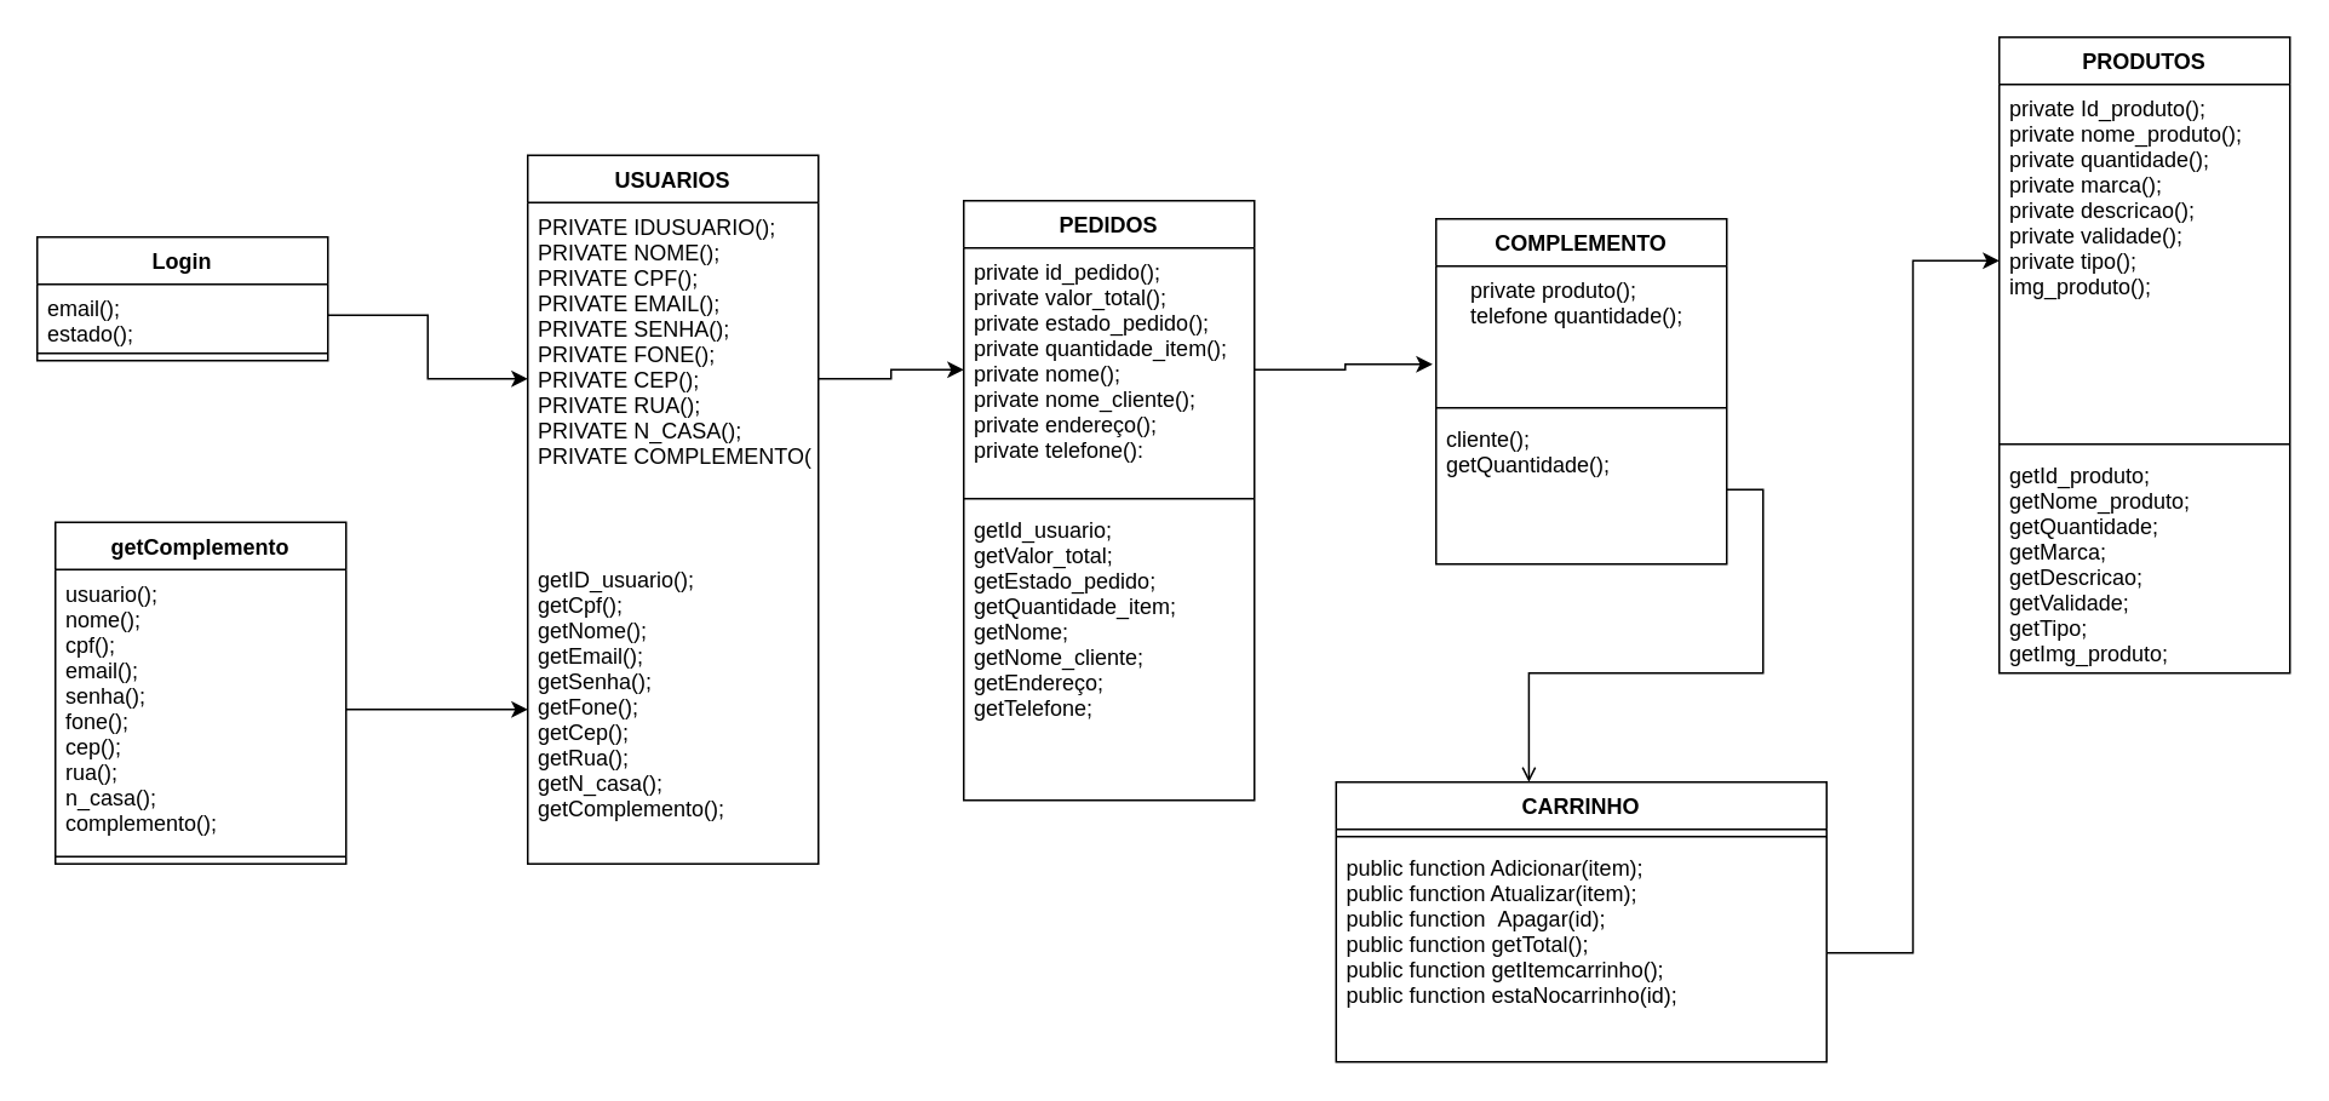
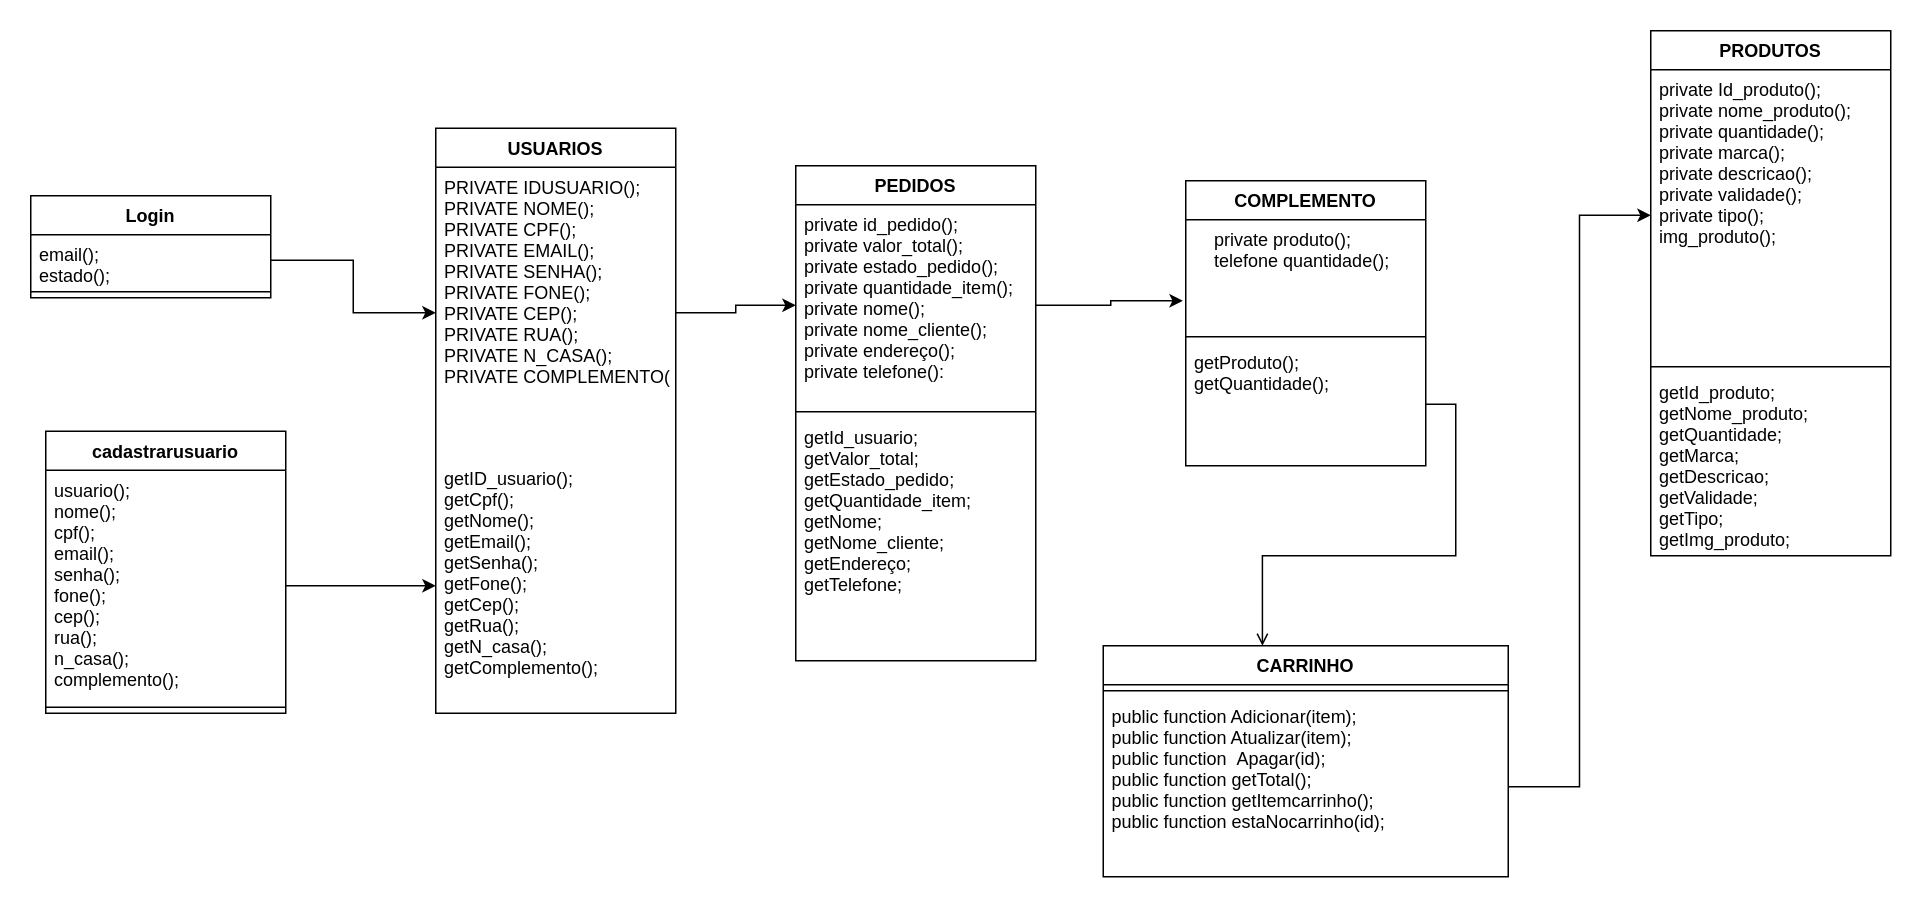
  <mxCell id="0" />
  <mxCell id="1" parent="0" />
  <mxCell id="2" value="PRODUTOS" style="swimlane;fontStyle=1;align=center;verticalAlign=top;childLayout=stackLayout;horizontal=1;startSize=26;horizontalStack=0;resizeParent=1;resizeParentMax=0;resizeLast=0;collapsible=1;marginBottom=0;" parent="1" vertex="1"><mxGeometry x="1100" y="20" width="160" height="350" as="geometry" /></mxCell>
  <mxCell id="3" value="private Id_produto();&#10;private nome_produto();&#10;private quantidade();&#10;private marca();&#10;private descricao();&#10;private validade();&#10;private tipo();&#10;img_produto();" style="text;strokeColor=none;fillColor=none;align=left;verticalAlign=top;spacingLeft=4;spacingRight=4;overflow=hidden;rotatable=0;points=[[0,0.5],[1,0.5]];portConstraint=eastwest;" parent="2" vertex="1"><mxGeometry y="26" width="160" height="194" as="geometry" /></mxCell>
  <mxCell id="4" value="" style="line;strokeWidth=1;fillColor=none;align=left;verticalAlign=middle;spacingTop=-1;spacingLeft=3;spacingRight=3;rotatable=0;labelPosition=right;points=[];portConstraint=eastwest;" parent="2" vertex="1"><mxGeometry y="220" width="160" height="8" as="geometry" /></mxCell>
  <mxCell id="5" value="getId_produto;&#10;getNome_produto;&#10;getQuantidade;&#10;getMarca;&#10;getDescricao;&#10;getValidade;&#10;getTipo;&#10;getImg_produto;" style="text;strokeColor=none;fillColor=none;align=left;verticalAlign=top;spacingLeft=4;spacingRight=4;overflow=hidden;rotatable=0;points=[[0,0.5],[1,0.5]];portConstraint=eastwest;" parent="2" vertex="1"><mxGeometry y="228" width="160" height="122" as="geometry" /></mxCell>
  <mxCell id="6" value="PEDIDOS" style="swimlane;fontStyle=1;align=center;verticalAlign=top;childLayout=stackLayout;horizontal=1;startSize=26;horizontalStack=0;resizeParent=1;resizeParentMax=0;resizeLast=0;collapsible=1;marginBottom=0;" parent="1" vertex="1"><mxGeometry x="530" y="110" width="160" height="330" as="geometry" /></mxCell>
  <mxCell id="7" value="private id_pedido();&#10;private valor_total();&#10;private estado_pedido();&#10;private quantidade_item();&#10;private nome();&#10;private nome_cliente();&#10;private endereço();&#10;private telefone():" style="text;strokeColor=none;fillColor=none;align=left;verticalAlign=top;spacingLeft=4;spacingRight=4;overflow=hidden;rotatable=0;points=[[0,0.5],[1,0.5]];portConstraint=eastwest;" parent="6" vertex="1"><mxGeometry y="26" width="160" height="134" as="geometry" /></mxCell>
  <mxCell id="8" value="" style="line;strokeWidth=1;fillColor=none;align=left;verticalAlign=middle;spacingTop=-1;spacingLeft=3;spacingRight=3;rotatable=0;labelPosition=right;points=[];portConstraint=eastwest;" parent="6" vertex="1"><mxGeometry y="160" width="160" height="8" as="geometry" /></mxCell>
  <mxCell id="9" value="getId_usuario;&#10;getValor_total;&#10;getEstado_pedido;&#10;getQuantidade_item;&#10;getNome;&#10;getNome_cliente;&#10;getEndereço;&#10;getTelefone;" style="text;strokeColor=none;fillColor=none;align=left;verticalAlign=top;spacingLeft=4;spacingRight=4;overflow=hidden;rotatable=0;points=[[0,0.5],[1,0.5]];portConstraint=eastwest;" parent="6" vertex="1"><mxGeometry y="168" width="160" height="162" as="geometry" /></mxCell>
  <mxCell id="10" value="CARRINHO" style="swimlane;fontStyle=1;align=center;verticalAlign=top;childLayout=stackLayout;horizontal=1;startSize=26;horizontalStack=0;resizeParent=1;resizeParentMax=0;resizeLast=0;collapsible=1;marginBottom=0;" parent="1" vertex="1"><mxGeometry x="735" y="430" width="270" height="154" as="geometry" /></mxCell>
  <mxCell id="11" value="" style="line;strokeWidth=1;fillColor=none;align=left;verticalAlign=middle;spacingTop=-1;spacingLeft=3;spacingRight=3;rotatable=0;labelPosition=right;points=[];portConstraint=eastwest;" parent="10" vertex="1"><mxGeometry y="26" width="270" height="8" as="geometry" /></mxCell>
  <mxCell id="12" value="public function Adicionar(item);&#10;public function Atualizar(item);&#10;public function  Apagar(id);&#10;public function getTotal();&#10;public function getItemcarrinho();&#10;public function estaNocarrinho(id);" style="text;strokeColor=none;fillColor=none;align=left;verticalAlign=top;spacingLeft=4;spacingRight=4;overflow=hidden;rotatable=0;points=[[0,0.5],[1,0.5]];portConstraint=eastwest;" parent="10" vertex="1"><mxGeometry y="34" width="270" height="120" as="geometry" /></mxCell>
  <mxCell id="13" value="COMPLEMENTO" style="swimlane;fontStyle=1;align=center;verticalAlign=top;childLayout=stackLayout;horizontal=1;startSize=26;horizontalStack=0;resizeParent=1;resizeParentMax=0;resizeLast=0;collapsible=1;marginBottom=0;" parent="1" vertex="1"><mxGeometry x="790" y="120" width="160" height="190" as="geometry" /></mxCell>
  <mxCell id="14" value="    private produto();&#10;    telefone quantidade();&#10;" style="text;strokeColor=none;fillColor=none;align=left;verticalAlign=top;spacingLeft=4;spacingRight=4;overflow=hidden;rotatable=0;points=[[0,0.5],[1,0.5]];portConstraint=eastwest;" parent="13" vertex="1"><mxGeometry y="26" width="160" height="74" as="geometry" /></mxCell>
  <mxCell id="15" value="" style="line;strokeWidth=1;fillColor=none;align=left;verticalAlign=middle;spacingTop=-1;spacingLeft=3;spacingRight=3;rotatable=0;labelPosition=right;points=[];portConstraint=eastwest;" parent="13" vertex="1"><mxGeometry y="100" width="160" height="8" as="geometry" /></mxCell>
- <mxCell id="16" value="cliente();&#10;getQuantidade();&#10;" style="text;strokeColor=none;fillColor=none;align=left;verticalAlign=top;spacingLeft=4;spacingRight=4;overflow=hidden;rotatable=0;points=[[0,0.5],[1,0.5]];portConstraint=eastwest;" parent="13" vertex="1"><mxGeometry y="108" width="160" height="82" as="geometry" /></mxCell>
+ <mxCell id="16" value="getProduto();&#10;getQuantidade();&#10;" style="text;strokeColor=none;fillColor=none;align=left;verticalAlign=top;spacingLeft=4;spacingRight=4;overflow=hidden;rotatable=0;points=[[0,0.5],[1,0.5]];portConstraint=eastwest;" parent="13" vertex="1"><mxGeometry y="108" width="160" height="82" as="geometry" /></mxCell>
  <mxCell id="17" value="Login" style="swimlane;fontStyle=1;align=center;verticalAlign=top;childLayout=stackLayout;horizontal=1;startSize=26;horizontalStack=0;resizeParent=1;resizeParentMax=0;resizeLast=0;collapsible=1;marginBottom=0;" vertex="1" parent="1"><mxGeometry x="20" y="130" width="160" height="68" as="geometry" /></mxCell>
  <mxCell id="18" value="email();&#10;estado();" style="text;strokeColor=none;fillColor=none;align=left;verticalAlign=top;spacingLeft=4;spacingRight=4;overflow=hidden;rotatable=0;points=[[0,0.5],[1,0.5]];portConstraint=eastwest;" vertex="1" parent="17"><mxGeometry y="26" width="160" height="34" as="geometry" /></mxCell>
  <mxCell id="19" value="" style="line;strokeWidth=1;fillColor=none;align=left;verticalAlign=middle;spacingTop=-1;spacingLeft=3;spacingRight=3;rotatable=0;labelPosition=right;points=[];portConstraint=eastwest;" vertex="1" parent="17"><mxGeometry y="60" width="160" height="8" as="geometry" /></mxCell>
  <mxCell id="20" value="USUARIOS" style="swimlane;fontStyle=1;align=center;verticalAlign=top;childLayout=stackLayout;horizontal=1;startSize=26;horizontalStack=0;resizeParent=1;resizeParentMax=0;resizeLast=0;collapsible=1;marginBottom=0;" parent="1" vertex="1"><mxGeometry x="290" y="85" width="160" height="390" as="geometry"><mxRectangle x="330" y="130" width="100" height="26" as="alternateBounds" /></mxGeometry></mxCell>
  <mxCell id="21" value="PRIVATE IDUSUARIO();&#10;PRIVATE NOME();&#10;PRIVATE CPF();&#10;PRIVATE EMAIL();&#10;PRIVATE SENHA();&#10;PRIVATE FONE();&#10;PRIVATE CEP();&#10;PRIVATE RUA();&#10;PRIVATE N_CASA();&#10;PRIVATE COMPLEMENTO();&#10;&#10;" style="text;strokeColor=none;fillColor=none;align=left;verticalAlign=top;spacingLeft=4;spacingRight=4;overflow=hidden;rotatable=0;points=[[0,0.5],[1,0.5]];portConstraint=eastwest;" parent="20" vertex="1"><mxGeometry y="26" width="160" height="194" as="geometry" /></mxCell>
  <mxCell id="22" value="getID_usuario();&#10;getCpf();&#10;getNome();&#10;getEmail();&#10;getSenha();&#10;getFone();&#10;getCep();&#10;getRua();&#10;getN_casa();&#10;getComplemento();&#10;" style="text;strokeColor=none;fillColor=none;align=left;verticalAlign=top;spacingLeft=4;spacingRight=4;overflow=hidden;rotatable=0;points=[[0,0.5],[1,0.5]];portConstraint=eastwest;" parent="20" vertex="1"><mxGeometry y="220" width="160" height="170" as="geometry" /></mxCell>
  <mxCell id="23" style="edgeStyle=orthogonalEdgeStyle;rounded=0;orthogonalLoop=1;jettySize=auto;html=1;exitX=1;exitY=0.5;exitDx=0;exitDy=0;" parent="20" source="21" target="21" edge="1"><mxGeometry relative="1" as="geometry" /></mxCell>
- <mxCell id="24" value="getComplemento" style="swimlane;fontStyle=1;align=center;verticalAlign=top;childLayout=stackLayout;horizontal=1;startSize=26;horizontalStack=0;resizeParent=1;resizeParentMax=0;resizeLast=0;collapsible=1;marginBottom=0;" vertex="1" parent="1"><mxGeometry x="30" y="287" width="160" height="188" as="geometry" /></mxCell>
+ <mxCell id="24" value="cadastrarusuario" style="swimlane;fontStyle=1;align=center;verticalAlign=top;childLayout=stackLayout;horizontal=1;startSize=26;horizontalStack=0;resizeParent=1;resizeParentMax=0;resizeLast=0;collapsible=1;marginBottom=0;" vertex="1" parent="1"><mxGeometry x="30" y="287" width="160" height="188" as="geometry" /></mxCell>
  <mxCell id="25" value="usuario();&#10;nome();&#10;cpf();&#10;email();&#10;senha();&#10;fone();&#10;cep();&#10;rua();&#10;n_casa();&#10;complemento();" style="text;strokeColor=none;fillColor=none;align=left;verticalAlign=top;spacingLeft=4;spacingRight=4;overflow=hidden;rotatable=0;points=[[0,0.5],[1,0.5]];portConstraint=eastwest;" vertex="1" parent="24"><mxGeometry y="26" width="160" height="154" as="geometry" /></mxCell>
  <mxCell id="26" value="" style="line;strokeWidth=1;fillColor=none;align=left;verticalAlign=middle;spacingTop=-1;spacingLeft=3;spacingRight=3;rotatable=0;labelPosition=right;points=[];portConstraint=eastwest;" vertex="1" parent="24"><mxGeometry y="180" width="160" height="8" as="geometry" /></mxCell>
  <mxCell id="27" style="edgeStyle=orthogonalEdgeStyle;rounded=0;orthogonalLoop=1;jettySize=auto;html=1;exitX=1;exitY=0.5;exitDx=0;exitDy=0;" edge="1" parent="1" source="18" target="21"><mxGeometry relative="1" as="geometry" /></mxCell>
  <mxCell id="28" style="edgeStyle=orthogonalEdgeStyle;rounded=0;orthogonalLoop=1;jettySize=auto;html=1;" edge="1" parent="1" source="25" target="22"><mxGeometry relative="1" as="geometry" /></mxCell>
  <mxCell id="29" style="edgeStyle=orthogonalEdgeStyle;rounded=0;orthogonalLoop=1;jettySize=auto;html=1;exitX=1;exitY=0.5;exitDx=0;exitDy=0;" edge="1" parent="1" source="21" target="7"><mxGeometry relative="1" as="geometry"><mxPoint x="539" y="180" as="targetPoint" /></mxGeometry></mxCell>
  <mxCell id="30" style="edgeStyle=orthogonalEdgeStyle;rounded=0;orthogonalLoop=1;jettySize=auto;html=1;exitX=1;exitY=0.5;exitDx=0;exitDy=0;entryX=-0.012;entryY=0.73;entryDx=0;entryDy=0;entryPerimeter=0;" edge="1" parent="1" source="7" target="14"><mxGeometry relative="1" as="geometry" /></mxCell>
  <mxCell id="31" style="edgeStyle=orthogonalEdgeStyle;rounded=0;orthogonalLoop=1;jettySize=auto;html=1;exitX=1;exitY=0.5;exitDx=0;exitDy=0;entryX=0.393;entryY=0;entryDx=0;entryDy=0;entryPerimeter=0;endArrow=open;" edge="1" parent="1" source="16" target="10"><mxGeometry relative="1" as="geometry" /></mxCell>
  <mxCell id="32" style="edgeStyle=orthogonalEdgeStyle;rounded=0;orthogonalLoop=1;jettySize=auto;html=1;exitX=1;exitY=0.5;exitDx=0;exitDy=0;" edge="1" parent="1" source="12" target="3"><mxGeometry relative="1" as="geometry" /></mxCell>
